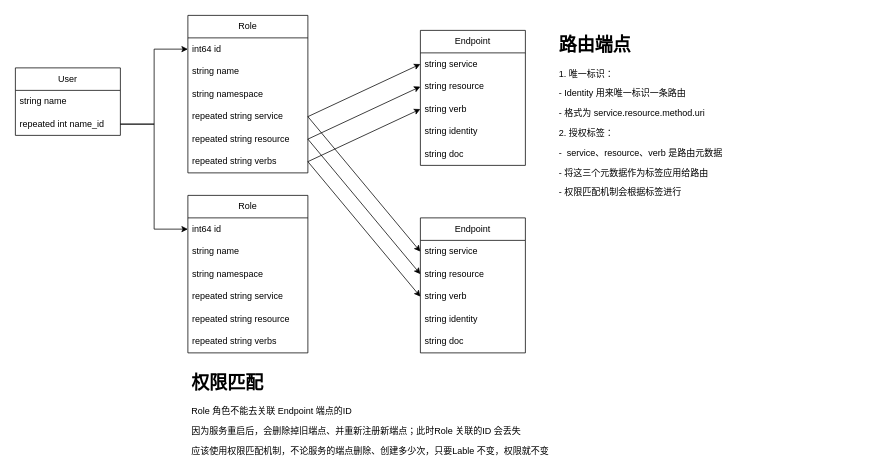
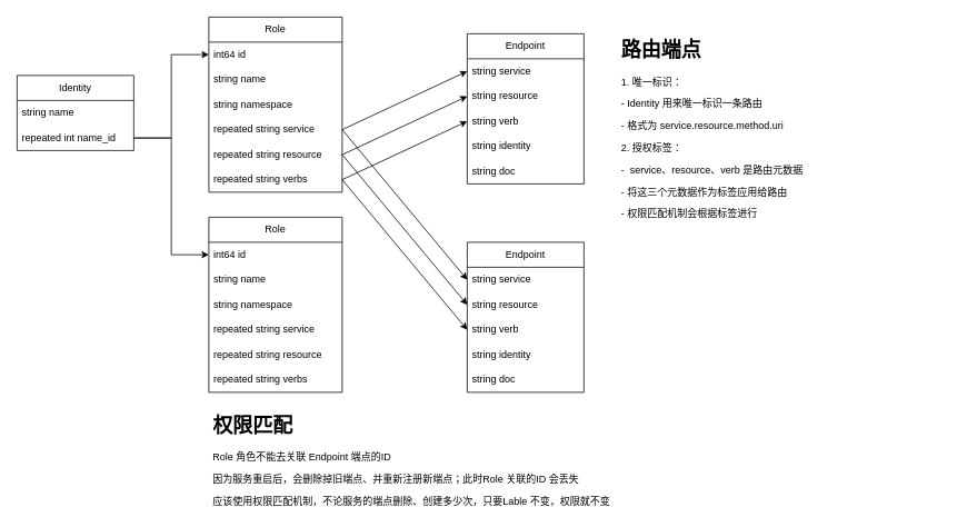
  <mxCell id="0" />
  <mxCell id="1" parent="0" />
- <mxCell id="2" value="User" style="swimlane;fontStyle=0;childLayout=stackLayout;horizontal=1;startSize=30;horizontalStack=0;resizeParent=1;resizeParentMax=0;resizeLast=0;collapsible=1;marginBottom=0;whiteSpace=wrap;html=1;" parent="1" vertex="1"><mxGeometry x="20" y="90" width="140" height="90" as="geometry" /></mxCell>
+ <mxCell id="2" value="Identity" style="swimlane;fontStyle=0;childLayout=stackLayout;horizontal=1;startSize=30;horizontalStack=0;resizeParent=1;resizeParentMax=0;resizeLast=0;collapsible=1;marginBottom=0;whiteSpace=wrap;html=1;" parent="1" vertex="1"><mxGeometry x="20" y="90" width="140" height="90" as="geometry" /></mxCell>
  <mxCell id="3" value="string name" style="text;strokeColor=none;fillColor=none;align=left;verticalAlign=middle;spacingLeft=4;spacingRight=4;overflow=hidden;points=[[0,0.5],[1,0.5]];portConstraint=eastwest;rotatable=0;whiteSpace=wrap;html=1;" parent="2" vertex="1"><mxGeometry y="30" width="140" height="30" as="geometry" /></mxCell>
  <mxCell id="4" value="repeated int name_id" style="text;strokeColor=none;fillColor=none;align=left;verticalAlign=middle;spacingLeft=4;spacingRight=4;overflow=hidden;points=[[0,0.5],[1,0.5]];portConstraint=eastwest;rotatable=0;whiteSpace=wrap;html=1;" parent="2" vertex="1"><mxGeometry y="60" width="140" height="30" as="geometry" /></mxCell>
  <mxCell id="5" value="Role" style="swimlane;fontStyle=0;childLayout=stackLayout;horizontal=1;startSize=30;horizontalStack=0;resizeParent=1;resizeParentMax=0;resizeLast=0;collapsible=1;marginBottom=0;whiteSpace=wrap;html=1;" parent="1" vertex="1"><mxGeometry x="250" y="20" width="160" height="210" as="geometry" /></mxCell>
  <mxCell id="6" value="int64 id" style="text;strokeColor=none;fillColor=none;align=left;verticalAlign=middle;spacingLeft=4;spacingRight=4;overflow=hidden;points=[[0,0.5],[1,0.5]];portConstraint=eastwest;rotatable=0;whiteSpace=wrap;html=1;" parent="5" vertex="1"><mxGeometry y="30" width="160" height="30" as="geometry" /></mxCell>
  <mxCell id="7" value="string name" style="text;strokeColor=none;fillColor=none;align=left;verticalAlign=middle;spacingLeft=4;spacingRight=4;overflow=hidden;points=[[0,0.5],[1,0.5]];portConstraint=eastwest;rotatable=0;whiteSpace=wrap;html=1;" parent="5" vertex="1"><mxGeometry y="60" width="160" height="30" as="geometry" /></mxCell>
  <mxCell id="8" value="string namespace" style="text;strokeColor=none;fillColor=none;align=left;verticalAlign=middle;spacingLeft=4;spacingRight=4;overflow=hidden;points=[[0,0.5],[1,0.5]];portConstraint=eastwest;rotatable=0;whiteSpace=wrap;html=1;" parent="5" vertex="1"><mxGeometry y="90" width="160" height="30" as="geometry" /></mxCell>
  <mxCell id="9" value="repeated string service" style="text;strokeColor=none;fillColor=none;align=left;verticalAlign=middle;spacingLeft=4;spacingRight=4;overflow=hidden;points=[[0,0.5],[1,0.5]];portConstraint=eastwest;rotatable=0;whiteSpace=wrap;html=1;" parent="5" vertex="1"><mxGeometry y="120" width="160" height="30" as="geometry" /></mxCell>
  <mxCell id="10" value="repeated string resource" style="text;strokeColor=none;fillColor=none;align=left;verticalAlign=middle;spacingLeft=4;spacingRight=4;overflow=hidden;points=[[0,0.5],[1,0.5]];portConstraint=eastwest;rotatable=0;whiteSpace=wrap;html=1;" parent="5" vertex="1"><mxGeometry y="150" width="160" height="30" as="geometry" /></mxCell>
  <mxCell id="11" value="repeated string verbs" style="text;strokeColor=none;fillColor=none;align=left;verticalAlign=middle;spacingLeft=4;spacingRight=4;overflow=hidden;points=[[0,0.5],[1,0.5]];portConstraint=eastwest;rotatable=0;whiteSpace=wrap;html=1;" parent="5" vertex="1"><mxGeometry y="180" width="160" height="30" as="geometry" /></mxCell>
  <mxCell id="12" style="edgeStyle=orthogonalEdgeStyle;rounded=0;orthogonalLoop=1;jettySize=auto;html=1;" parent="1" source="4" target="6" edge="1"><mxGeometry relative="1" as="geometry" /></mxCell>
  <mxCell id="13" value="Endpoint" style="swimlane;fontStyle=0;childLayout=stackLayout;horizontal=1;startSize=30;horizontalStack=0;resizeParent=1;resizeParentMax=0;resizeLast=0;collapsible=1;marginBottom=0;whiteSpace=wrap;html=1;" parent="1" vertex="1"><mxGeometry x="560" y="40" width="140" height="180" as="geometry"><mxRectangle x="760" y="460" width="90" height="30" as="alternateBounds" /></mxGeometry></mxCell>
  <mxCell id="14" value="string service" style="text;strokeColor=none;fillColor=none;align=left;verticalAlign=middle;spacingLeft=4;spacingRight=4;overflow=hidden;points=[[0,0.5],[1,0.5]];portConstraint=eastwest;rotatable=0;whiteSpace=wrap;html=1;" parent="13" vertex="1"><mxGeometry y="30" width="140" height="30" as="geometry" /></mxCell>
  <mxCell id="15" value="string resource" style="text;strokeColor=none;fillColor=none;align=left;verticalAlign=middle;spacingLeft=4;spacingRight=4;overflow=hidden;points=[[0,0.5],[1,0.5]];portConstraint=eastwest;rotatable=0;whiteSpace=wrap;html=1;" parent="13" vertex="1"><mxGeometry y="60" width="140" height="30" as="geometry" /></mxCell>
  <mxCell id="16" value="string verb" style="text;strokeColor=none;fillColor=none;align=left;verticalAlign=middle;spacingLeft=4;spacingRight=4;overflow=hidden;points=[[0,0.5],[1,0.5]];portConstraint=eastwest;rotatable=0;whiteSpace=wrap;html=1;" parent="13" vertex="1"><mxGeometry y="90" width="140" height="30" as="geometry" /></mxCell>
  <mxCell id="17" value="string identity" style="text;strokeColor=none;fillColor=none;align=left;verticalAlign=middle;spacingLeft=4;spacingRight=4;overflow=hidden;points=[[0,0.5],[1,0.5]];portConstraint=eastwest;rotatable=0;whiteSpace=wrap;html=1;" parent="13" vertex="1"><mxGeometry y="120" width="140" height="30" as="geometry" /></mxCell>
  <mxCell id="18" value="string doc" style="text;strokeColor=none;fillColor=none;align=left;verticalAlign=middle;spacingLeft=4;spacingRight=4;overflow=hidden;points=[[0,0.5],[1,0.5]];portConstraint=eastwest;rotatable=0;whiteSpace=wrap;html=1;" parent="13" vertex="1"><mxGeometry y="150" width="140" height="30" as="geometry" /></mxCell>
  <mxCell id="19" value="&lt;h1&gt;路由端点&lt;/h1&gt;&lt;p&gt;1. 唯一标识：&lt;/p&gt;&lt;p&gt;- Identity 用来唯一标识一条路由&lt;/p&gt;&lt;p&gt;- 格式为 service.resource.method.uri&lt;/p&gt;&lt;p&gt;2. 授权标签：&lt;/p&gt;&lt;p&gt;-&amp;nbsp; service、resource、verb 是路由元数据&lt;/p&gt;&lt;p&gt;- 将这三个元数据作为标签应用给路由&lt;/p&gt;&lt;p&gt;- 权限匹配机制会根据标签进行&lt;/p&gt;" style="text;html=1;strokeColor=none;fillColor=none;spacing=5;spacingTop=-20;whiteSpace=wrap;overflow=hidden;rounded=0;" parent="1" vertex="1"><mxGeometry x="740" y="40" width="410" height="240" as="geometry" /></mxCell>
  <mxCell id="20" value="Role" style="swimlane;fontStyle=0;childLayout=stackLayout;horizontal=1;startSize=30;horizontalStack=0;resizeParent=1;resizeParentMax=0;resizeLast=0;collapsible=1;marginBottom=0;whiteSpace=wrap;html=1;" parent="1" vertex="1"><mxGeometry x="250" y="260" width="160" height="210" as="geometry" /></mxCell>
  <mxCell id="21" value="int64 id" style="text;strokeColor=none;fillColor=none;align=left;verticalAlign=middle;spacingLeft=4;spacingRight=4;overflow=hidden;points=[[0,0.5],[1,0.5]];portConstraint=eastwest;rotatable=0;whiteSpace=wrap;html=1;" parent="20" vertex="1"><mxGeometry y="30" width="160" height="30" as="geometry" /></mxCell>
  <mxCell id="22" value="string name" style="text;strokeColor=none;fillColor=none;align=left;verticalAlign=middle;spacingLeft=4;spacingRight=4;overflow=hidden;points=[[0,0.5],[1,0.5]];portConstraint=eastwest;rotatable=0;whiteSpace=wrap;html=1;" parent="20" vertex="1"><mxGeometry y="60" width="160" height="30" as="geometry" /></mxCell>
  <mxCell id="23" value="string namespace" style="text;strokeColor=none;fillColor=none;align=left;verticalAlign=middle;spacingLeft=4;spacingRight=4;overflow=hidden;points=[[0,0.5],[1,0.5]];portConstraint=eastwest;rotatable=0;whiteSpace=wrap;html=1;" parent="20" vertex="1"><mxGeometry y="90" width="160" height="30" as="geometry" /></mxCell>
  <mxCell id="24" value="repeated string service" style="text;strokeColor=none;fillColor=none;align=left;verticalAlign=middle;spacingLeft=4;spacingRight=4;overflow=hidden;points=[[0,0.5],[1,0.5]];portConstraint=eastwest;rotatable=0;whiteSpace=wrap;html=1;" parent="20" vertex="1"><mxGeometry y="120" width="160" height="30" as="geometry" /></mxCell>
  <mxCell id="25" value="repeated string resource" style="text;strokeColor=none;fillColor=none;align=left;verticalAlign=middle;spacingLeft=4;spacingRight=4;overflow=hidden;points=[[0,0.5],[1,0.5]];portConstraint=eastwest;rotatable=0;whiteSpace=wrap;html=1;" parent="20" vertex="1"><mxGeometry y="150" width="160" height="30" as="geometry" /></mxCell>
  <mxCell id="26" value="repeated string verbs" style="text;strokeColor=none;fillColor=none;align=left;verticalAlign=middle;spacingLeft=4;spacingRight=4;overflow=hidden;points=[[0,0.5],[1,0.5]];portConstraint=eastwest;rotatable=0;whiteSpace=wrap;html=1;" parent="20" vertex="1"><mxGeometry y="180" width="160" height="30" as="geometry" /></mxCell>
  <mxCell id="27" style="edgeStyle=orthogonalEdgeStyle;rounded=0;orthogonalLoop=1;jettySize=auto;html=1;entryX=0;entryY=0.5;entryDx=0;entryDy=0;" parent="1" source="4" target="21" edge="1"><mxGeometry relative="1" as="geometry" /></mxCell>
  <mxCell id="28" value="Endpoint" style="swimlane;fontStyle=0;childLayout=stackLayout;horizontal=1;startSize=30;horizontalStack=0;resizeParent=1;resizeParentMax=0;resizeLast=0;collapsible=1;marginBottom=0;whiteSpace=wrap;html=1;" parent="1" vertex="1"><mxGeometry x="560" y="290" width="140" height="180" as="geometry"><mxRectangle x="760" y="460" width="90" height="30" as="alternateBounds" /></mxGeometry></mxCell>
  <mxCell id="29" value="string service" style="text;strokeColor=none;fillColor=none;align=left;verticalAlign=middle;spacingLeft=4;spacingRight=4;overflow=hidden;points=[[0,0.5],[1,0.5]];portConstraint=eastwest;rotatable=0;whiteSpace=wrap;html=1;" parent="28" vertex="1"><mxGeometry y="30" width="140" height="30" as="geometry" /></mxCell>
  <mxCell id="30" value="string resource" style="text;strokeColor=none;fillColor=none;align=left;verticalAlign=middle;spacingLeft=4;spacingRight=4;overflow=hidden;points=[[0,0.5],[1,0.5]];portConstraint=eastwest;rotatable=0;whiteSpace=wrap;html=1;" parent="28" vertex="1"><mxGeometry y="60" width="140" height="30" as="geometry" /></mxCell>
  <mxCell id="31" value="string verb" style="text;strokeColor=none;fillColor=none;align=left;verticalAlign=middle;spacingLeft=4;spacingRight=4;overflow=hidden;points=[[0,0.5],[1,0.5]];portConstraint=eastwest;rotatable=0;whiteSpace=wrap;html=1;" parent="28" vertex="1"><mxGeometry y="90" width="140" height="30" as="geometry" /></mxCell>
  <mxCell id="32" value="string identity" style="text;strokeColor=none;fillColor=none;align=left;verticalAlign=middle;spacingLeft=4;spacingRight=4;overflow=hidden;points=[[0,0.5],[1,0.5]];portConstraint=eastwest;rotatable=0;whiteSpace=wrap;html=1;" parent="28" vertex="1"><mxGeometry y="120" width="140" height="30" as="geometry" /></mxCell>
  <mxCell id="33" value="string doc" style="text;strokeColor=none;fillColor=none;align=left;verticalAlign=middle;spacingLeft=4;spacingRight=4;overflow=hidden;points=[[0,0.5],[1,0.5]];portConstraint=eastwest;rotatable=0;whiteSpace=wrap;html=1;" parent="28" vertex="1"><mxGeometry y="150" width="140" height="30" as="geometry" /></mxCell>
  <mxCell id="34" style="rounded=0;orthogonalLoop=1;jettySize=auto;html=1;entryX=0;entryY=0.5;entryDx=0;entryDy=0;exitX=1;exitY=0.5;exitDx=0;exitDy=0;" parent="1" source="9" target="14" edge="1"><mxGeometry relative="1" as="geometry"><mxPoint x="410" y="160" as="sourcePoint" /></mxGeometry></mxCell>
  <mxCell id="35" style="rounded=0;orthogonalLoop=1;jettySize=auto;html=1;entryX=0;entryY=0.5;entryDx=0;entryDy=0;exitX=1;exitY=0.5;exitDx=0;exitDy=0;" parent="1" source="10" target="15" edge="1"><mxGeometry relative="1" as="geometry"><mxPoint x="410" y="190" as="sourcePoint" /></mxGeometry></mxCell>
  <mxCell id="36" style="rounded=0;orthogonalLoop=1;jettySize=auto;html=1;entryX=0;entryY=0.5;entryDx=0;entryDy=0;exitX=1;exitY=0.5;exitDx=0;exitDy=0;" parent="1" source="11" target="16" edge="1"><mxGeometry relative="1" as="geometry" /></mxCell>
  <mxCell id="37" style="rounded=0;orthogonalLoop=1;jettySize=auto;html=1;entryX=0;entryY=0.5;entryDx=0;entryDy=0;" parent="1" target="29" edge="1"><mxGeometry relative="1" as="geometry"><mxPoint x="410" y="155" as="sourcePoint" /></mxGeometry></mxCell>
  <mxCell id="38" style="rounded=0;orthogonalLoop=1;jettySize=auto;html=1;entryX=0;entryY=0.5;entryDx=0;entryDy=0;exitX=1;exitY=0.5;exitDx=0;exitDy=0;" parent="1" source="10" target="30" edge="1"><mxGeometry relative="1" as="geometry" /></mxCell>
  <mxCell id="39" style="rounded=0;orthogonalLoop=1;jettySize=auto;html=1;entryX=0;entryY=0.5;entryDx=0;entryDy=0;exitX=1;exitY=0.5;exitDx=0;exitDy=0;" parent="1" source="11" target="31" edge="1"><mxGeometry relative="1" as="geometry" /></mxCell>
  <mxCell id="40" value="&lt;h1&gt;权限匹配&lt;/h1&gt;&lt;p&gt;Role 角色不能去关联 Endpoint 端点的ID&lt;/p&gt;&lt;p&gt;因为服务重启后，会删除掉旧端点、并重新注册新端点；此时Role 关联的ID 会丢失&lt;/p&gt;&lt;p&gt;应该使用权限匹配机制，不论服务的端点删除、创建多少次，只要Lable 不变，权限就不变&lt;/p&gt;" style="text;html=1;strokeColor=none;fillColor=none;spacing=5;spacingTop=-20;whiteSpace=wrap;overflow=hidden;rounded=0;" parent="1" vertex="1"><mxGeometry x="250" y="490" width="620" height="120" as="geometry" /></mxCell>
